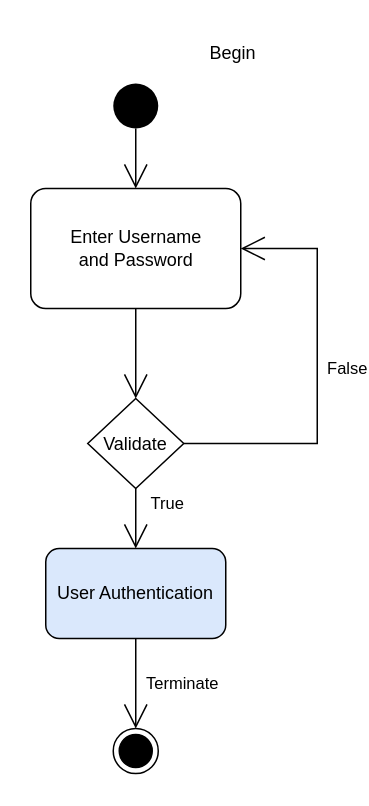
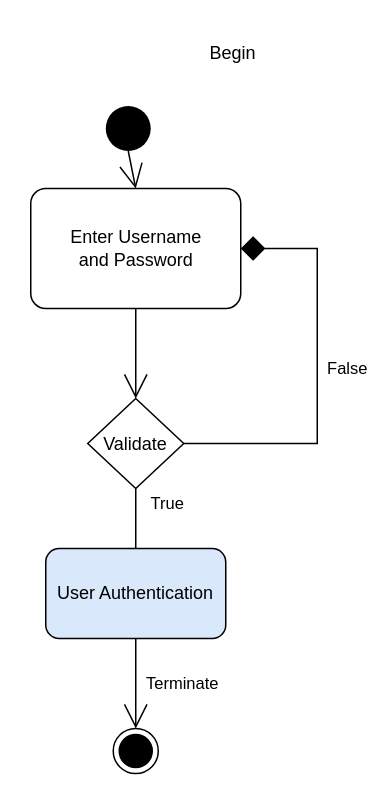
  <mxCell id="0" />
  <mxCell id="1" parent="0" />
  <mxCell id="2" style="edgeStyle=none;curved=1;rounded=0;orthogonalLoop=1;jettySize=auto;html=1;exitX=0.5;exitY=1;exitDx=0;exitDy=0;endArrow=open;startSize=14;endSize=14;sourcePerimeterSpacing=8;targetPerimeterSpacing=8;" edge="1" parent="1" source="3"><mxGeometry relative="1" as="geometry"><mxPoint x="90" y="125" as="targetPoint" /></mxGeometry></mxCell>
- <mxCell id="3" value="Be" style="ellipse;fillColor=#000000;strokeColor=none;hachureGap=4;" vertex="1" parent="1"><mxGeometry x="75" y="55" width="30" height="30" as="geometry" /></mxCell>
+ <mxCell id="3" value="Be" style="ellipse;fillColor=#000000;strokeColor=none;hachureGap=4;" vertex="1" parent="1"><mxGeometry x="70" y="70" width="30" height="30" as="geometry" /></mxCell>
  <mxCell id="4" value="Begin" style="text;strokeColor=none;fillColor=none;html=1;align=center;verticalAlign=middle;whiteSpace=wrap;rounded=0;hachureGap=4;" vertex="1" parent="1"><mxGeometry x="125" y="20" width="60" height="30" as="geometry" /></mxCell>
  <mxCell id="5" style="edgeStyle=none;curved=1;rounded=0;orthogonalLoop=1;jettySize=auto;html=1;exitX=0.5;exitY=1;exitDx=0;exitDy=0;endArrow=open;startSize=14;endSize=14;sourcePerimeterSpacing=8;targetPerimeterSpacing=8;entryX=0.5;entryY=0;entryDx=0;entryDy=0;" edge="1" parent="1" source="6"><mxGeometry relative="1" as="geometry"><mxPoint x="90" y="265" as="targetPoint" /></mxGeometry></mxCell>
  <mxCell id="6" value="Enter Username &lt;br&gt;and Password" style="html=1;dashed=0;rounded=1;absoluteArcSize=1;arcSize=20;verticalAlign=middle;align=center;hachureGap=4;" vertex="1" parent="1"><mxGeometry x="20" y="125" width="140" height="80" as="geometry" /></mxCell>
- <mxCell id="7" value="True" style="edgeStyle=none;curved=1;rounded=0;orthogonalLoop=1;jettySize=auto;html=1;exitX=0.5;exitY=1;exitDx=0;exitDy=0;entryX=0.5;entryY=0;entryDx=0;entryDy=0;endArrow=open;startSize=14;endSize=14;sourcePerimeterSpacing=8;targetPerimeterSpacing=8;" edge="1" parent="1" source="9" target="11"><mxGeometry x="-0.5" y="21" relative="1" as="geometry"><mxPoint as="offset" /></mxGeometry></mxCell>
- <mxCell id="8" value="False" style="edgeStyle=elbowEdgeStyle;rounded=0;orthogonalLoop=1;jettySize=auto;html=1;exitX=1;exitY=0.5;exitDx=0;exitDy=0;endArrow=open;startSize=14;endSize=14;sourcePerimeterSpacing=8;targetPerimeterSpacing=8;entryX=1;entryY=0.5;entryDx=0;entryDy=0;" edge="1" parent="1" source="9" target="6"><mxGeometry x="0.03" y="-20" relative="1" as="geometry"><mxPoint x="158.294" y="220.93" as="targetPoint" /><Array as="points"><mxPoint x="211" y="235" /></Array><mxPoint as="offset" /></mxGeometry></mxCell>
+ <mxCell id="7" value="True" style="edgeStyle=none;curved=1;rounded=0;orthogonalLoop=1;jettySize=auto;html=1;exitX=0.5;exitY=1;exitDx=0;exitDy=0;entryX=0.5;entryY=0;entryDx=0;entryDy=0;endArrow=none;startSize=14;endSize=14;sourcePerimeterSpacing=8;targetPerimeterSpacing=8;" edge="1" parent="1" source="9" target="11"><mxGeometry x="-0.5" y="21" relative="1" as="geometry"><mxPoint as="offset" /></mxGeometry></mxCell>
+ <mxCell id="8" value="False" style="edgeStyle=elbowEdgeStyle;rounded=0;orthogonalLoop=1;jettySize=auto;html=1;exitX=1;exitY=0.5;exitDx=0;exitDy=0;endArrow=diamond;startSize=14;endSize=14;sourcePerimeterSpacing=8;targetPerimeterSpacing=8;entryX=1;entryY=0.5;entryDx=0;entryDy=0;" edge="1" parent="1" source="9" target="6"><mxGeometry x="0.03" y="-20" relative="1" as="geometry"><mxPoint x="158.294" y="220.93" as="targetPoint" /><Array as="points"><mxPoint x="211" y="235" /></Array><mxPoint as="offset" /></mxGeometry></mxCell>
  <mxCell id="9" value="Validate" style="rhombus;hachureGap=4;" vertex="1" parent="1"><mxGeometry x="58" y="265" width="64" height="60" as="geometry" /></mxCell>
  <mxCell id="10" value="Terminate" style="edgeStyle=elbowEdgeStyle;rounded=0;orthogonalLoop=1;jettySize=auto;html=1;exitX=0.5;exitY=1;exitDx=0;exitDy=0;endArrow=open;startSize=14;endSize=14;sourcePerimeterSpacing=8;targetPerimeterSpacing=8;entryX=0.5;entryY=0;entryDx=0;entryDy=0;" edge="1" parent="1" source="11" target="12"><mxGeometry y="31" relative="1" as="geometry"><mxPoint x="90" y="447" as="targetPoint" /><mxPoint as="offset" /></mxGeometry></mxCell>
  <mxCell id="11" value="User Authentication" style="rounded=1;whiteSpace=wrap;html=1;hachureGap=4;fillColor=#dae8fc;" vertex="1" parent="1"><mxGeometry x="30" y="365" width="120" height="60" as="geometry" /></mxCell>
  <mxCell id="12" value="" style="ellipse;html=1;shape=endState;fillColor=#000000;strokeColor=#000000;hachureGap=4;" vertex="1" parent="1"><mxGeometry x="75" y="485" width="30" height="30" as="geometry" /></mxCell>
